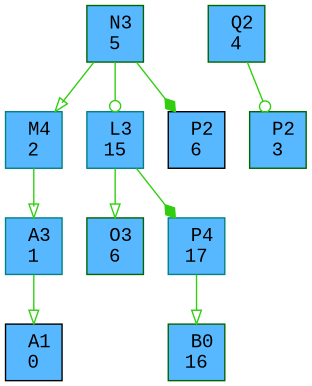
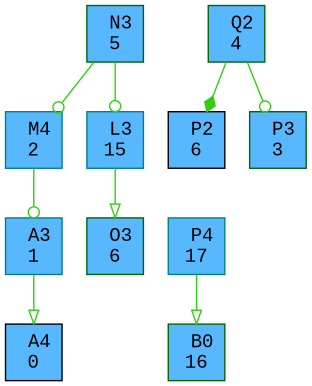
  digraph {
    fontname="Liberation Mono"
    node [color=darkgreen fillcolor="#57B8FF" fontname="Liberation Mono" shape=square style=filled]
    edge [arrowhead=odot color="#31CEFO" fontname="Liberation Mono"]
    n1 [label=" N3\n5"]
    n2 [color=teal label=" M4\n2"]
    n3 [color=teal label=" L3\n15"]
    n4 [color=teal label=" A3\n1"]
    n5 [label=" O3\n6"]
    n6 [color=teal label=" P4\n17"]
-   n7 [color=black label=" A1\n0"]
+   n7 [color=black label=" A4\n0"]
    n8 [label=" Q2\n4"]
-   n9 [label=" P2\n3"]
+   n9 [label=" P3\n3"]
    n10 [color=black label=" P2\n6"]
    n11 [label=" B0\n16"]
-   n1 -> n2 [arrowhead=onormal]
+   n1 -> n2
    n1 -> n3
-   n2 -> n4 [arrowhead=onormal]
+   n2 -> n4
    n3 -> n5 [arrowhead=onormal]
-   n3 -> n6 [arrowhead=diamond]
    n4 -> n7 [arrowhead=onormal]
    n6 -> n11 [arrowhead=onormal]
    n8 -> n9
-   n1 -> n10 [arrowhead=diamond]
+   n8 -> n10 [arrowhead=diamond]
  }
